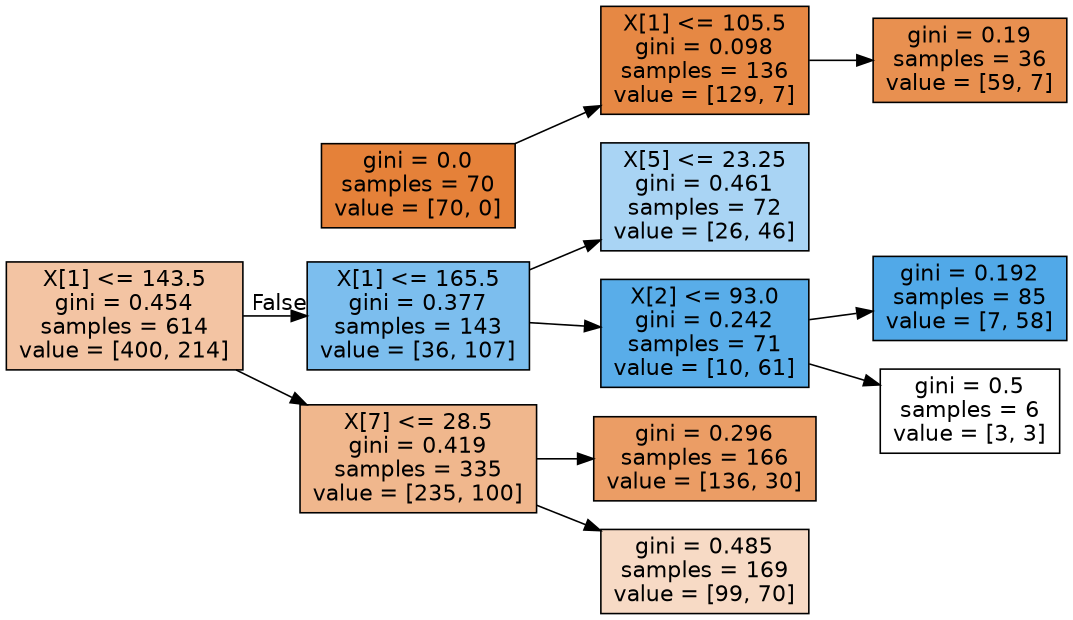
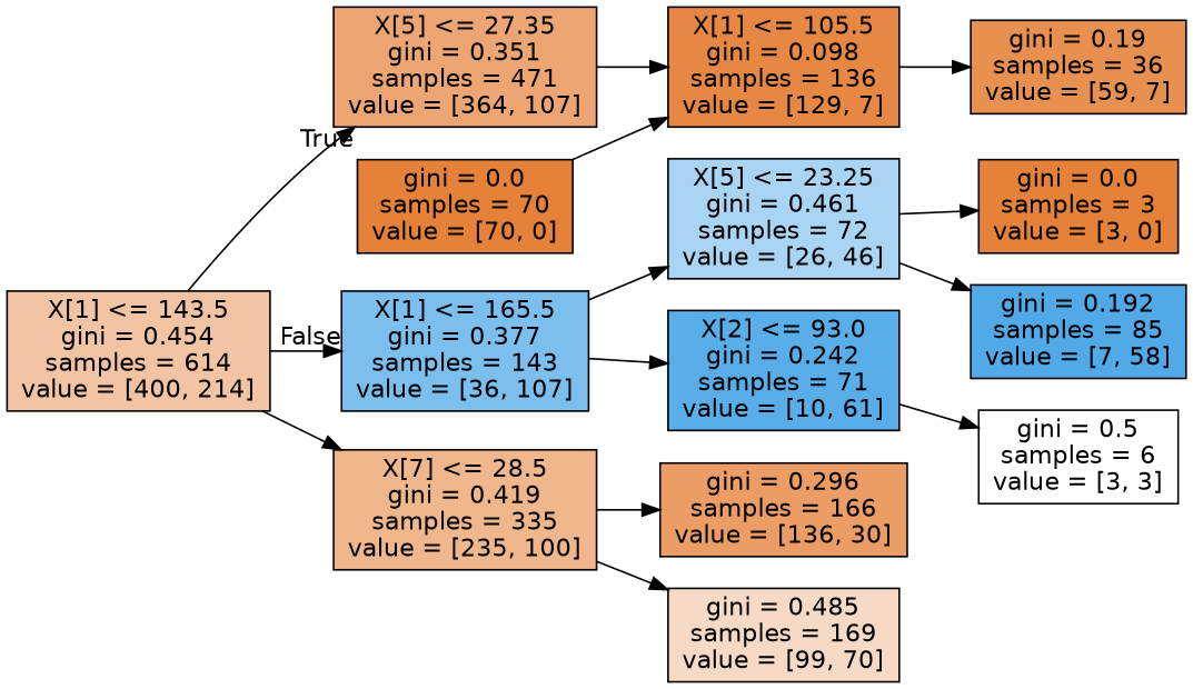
  digraph {
    rankdir=LR
    node [color=black fillcolor="#e58139" fontname=helvetica shape=box style=filled]
    edge [fontname=helvetica]
    n1 [fillcolor="#f3c4a3" label="X[1] <= 143.5\ngini = 0.454\nsamples = 614\nvalue = [400, 214]"]
+   n2 [fillcolor="#eda673" label="X[5] <= 27.35\ngini = 0.351\nsamples = 471\nvalue = [364, 107]"]
    n3 [fillcolor="#7cbeee" label="X[1] <= 165.5\ngini = 0.377\nsamples = 143\nvalue = [36, 107]"]
    n4 [fillcolor="#f0b78d" label="X[7] <= 28.5\ngini = 0.419\nsamples = 335\nvalue = [235, 100]"]
    n5 [fillcolor="#e68844" label="X[1] <= 105.5\ngini = 0.098\nsamples = 136\nvalue = [129, 7]"]
    n6 [fillcolor="#a9d4f4" label="X[5] <= 23.25\ngini = 0.461\nsamples = 72\nvalue = [26, 46]"]
    n7 [fillcolor="#59ade9" label="X[2] <= 93.0\ngini = 0.242\nsamples = 71\nvalue = [10, 61]"]
    n8 [fillcolor="#e89050" label="gini = 0.19\nsamples = 36\nvalue = [59, 7]"]
    n9 [fillcolor="#eb9d65" label="gini = 0.296\nsamples = 166\nvalue = [136, 30]"]
    n10 [fillcolor="#f7dac5" label="gini = 0.485\nsamples = 169\nvalue = [99, 70]"]
    n11 [label="gini = 0.0\nsamples = 70\nvalue = [70, 0]"]
+   n12 [label="gini = 0.0\nsamples = 3\nvalue = [3, 0]"]
    n13 [fillcolor="#51a9e8" label="gini = 0.192\nsamples = 85\nvalue = [7, 58]"]
    n14 [fillcolor="#ffffff" label="gini = 0.5\nsamples = 6\nvalue = [3, 3]"]
+   n1 -> n2 [headlabel=True labelangle=45 labeldistance=2.5]
    n1 -> n3 [headlabel=False labelangle=-45 labeldistance=2.5]
    n1 -> n4
+   n2 -> n5
    n3 -> n6
    n3 -> n7
    n4 -> n9
    n4 -> n10
    n5 -> n8
-   n7 -> n13
+   n6 -> n12
+   n6 -> n13
    n7 -> n14
    n11 -> n5
  }
